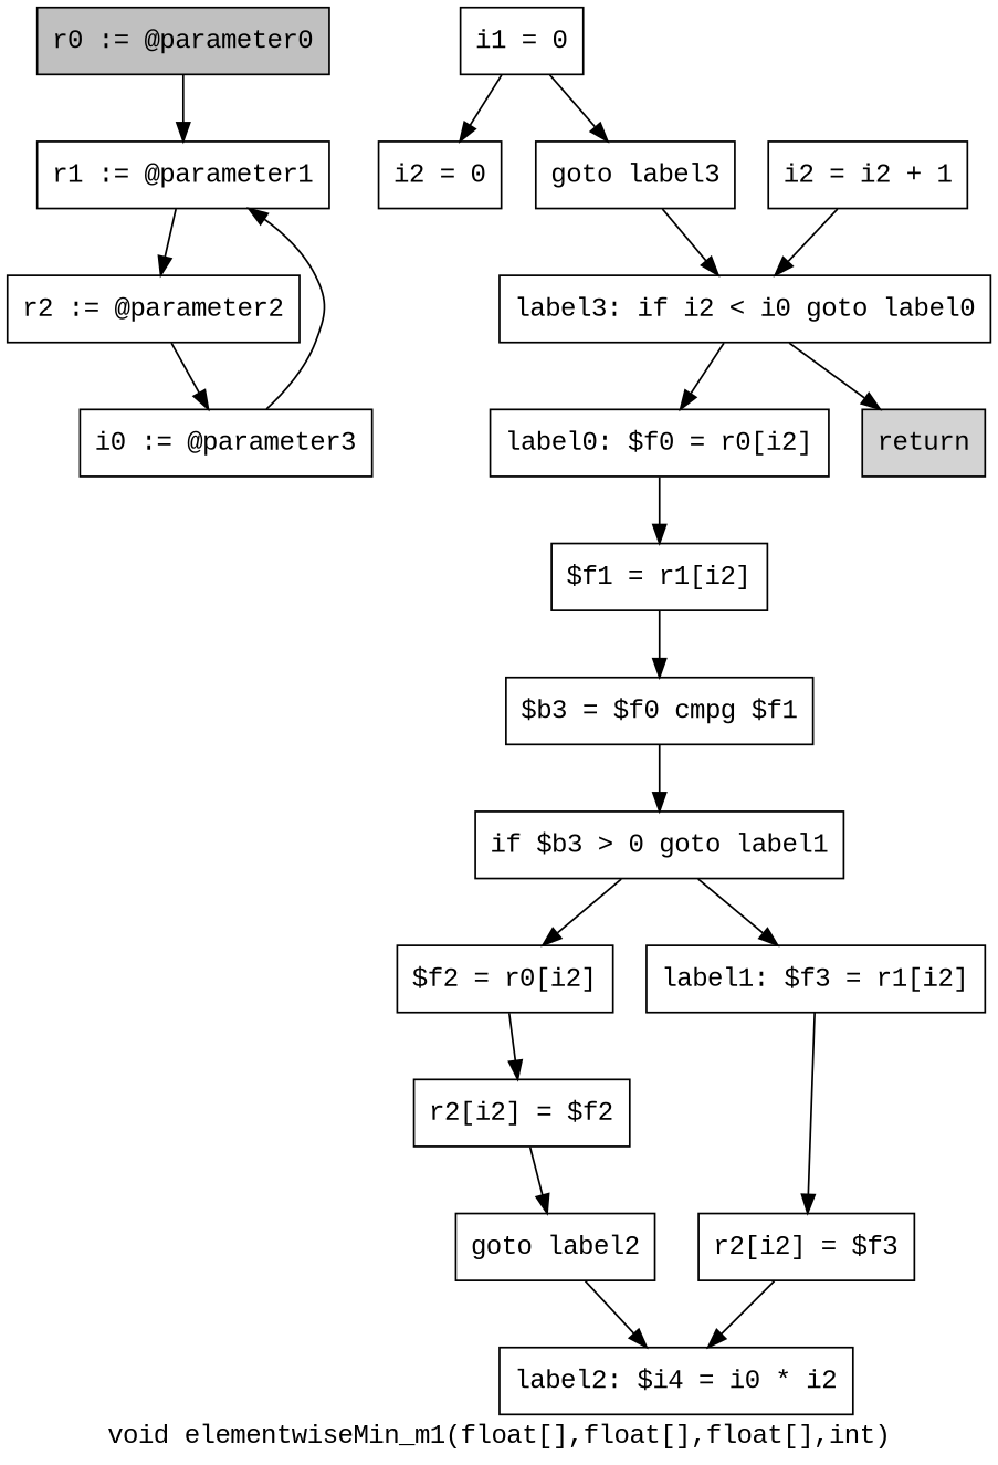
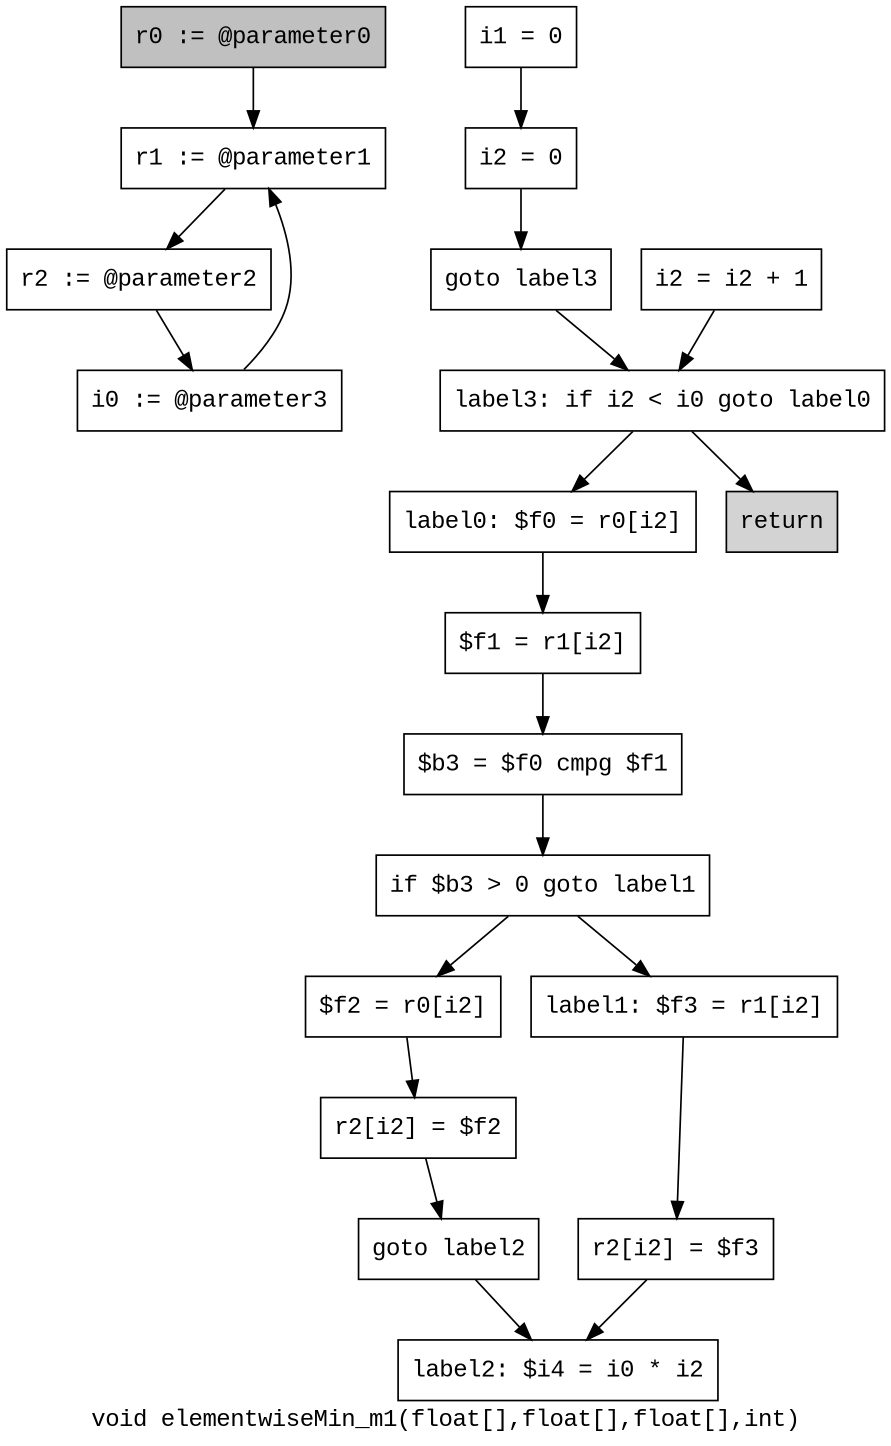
  digraph {
    fontname="Liberation Mono"
    label="void elementwiseMin_m1(float[],float[],float[],int)"
    node [fontname="Liberation Mono" shape=box]
    edge [fontname="Liberation Mono"]
    n1 [fillcolor=gray label="r0 := @parameter0" style=filled]
    n2 [label="r1 := @parameter1"]
    n3 [label="r2 := @parameter2"]
    n4 [label="i0 := @parameter3"]
    n5 [label="i1 = 0"]
    n6 [label="i2 = 0"]
    n7 [label="goto label3"]
    n8 [label="label3: if i2 < i0 goto label0"]
    n9 [label="label0: $f0 = r0[i2]"]
    n10 [fillcolor=lightgray label=return style=filled]
    n11 [label="$f1 = r1[i2]"]
    n12 [label="$b3 = $f0 cmpg $f1"]
    n13 [label="if $b3 > 0 goto label1"]
    n14 [label="$f2 = r0[i2]"]
    n15 [label="label1: $f3 = r1[i2]"]
    n16 [label="r2[i2] = $f2"]
    n17 [label="r2[i2] = $f3"]
    n18 [label="goto label2"]
    n19 [label="label2: $i4 = i0 * i2"]
    n20 [label="i2 = i2 + 1"]
    n1 -> n2
    n2 -> n3
    n3 -> n4
    n4 -> n2
    n5 -> n6
-   n5 -> n7
+   n6 -> n7
    n7 -> n8
    n8 -> n9
    n8 -> n10
    n9 -> n11
    n11 -> n12
    n12 -> n13
    n13 -> n14
    n13 -> n15
    n14 -> n16
    n15 -> n17
    n16 -> n18
    n17 -> n19
    n18 -> n19
    n20 -> n8
  }
